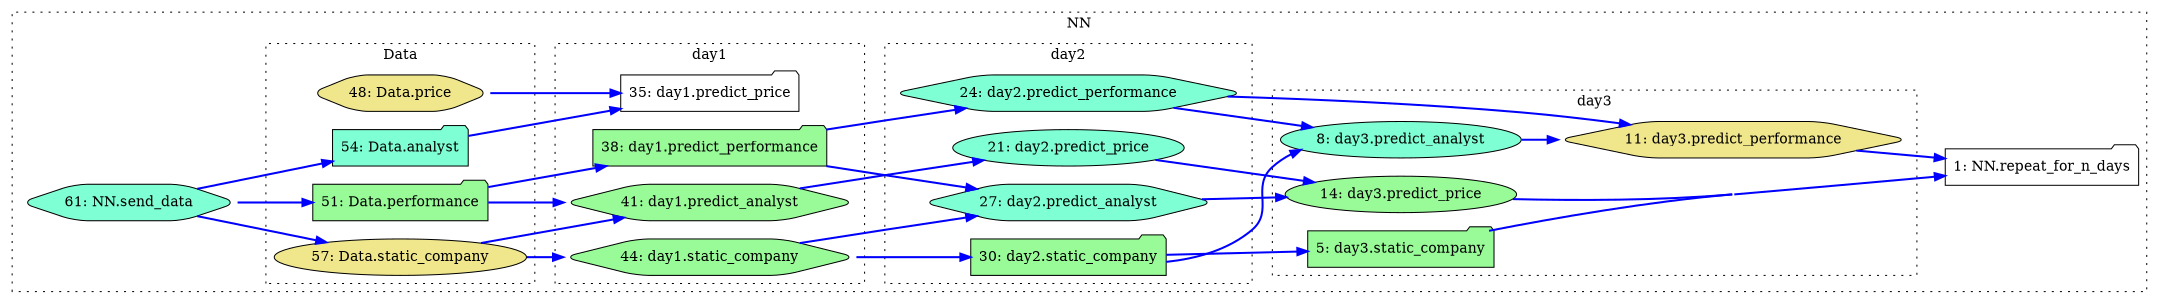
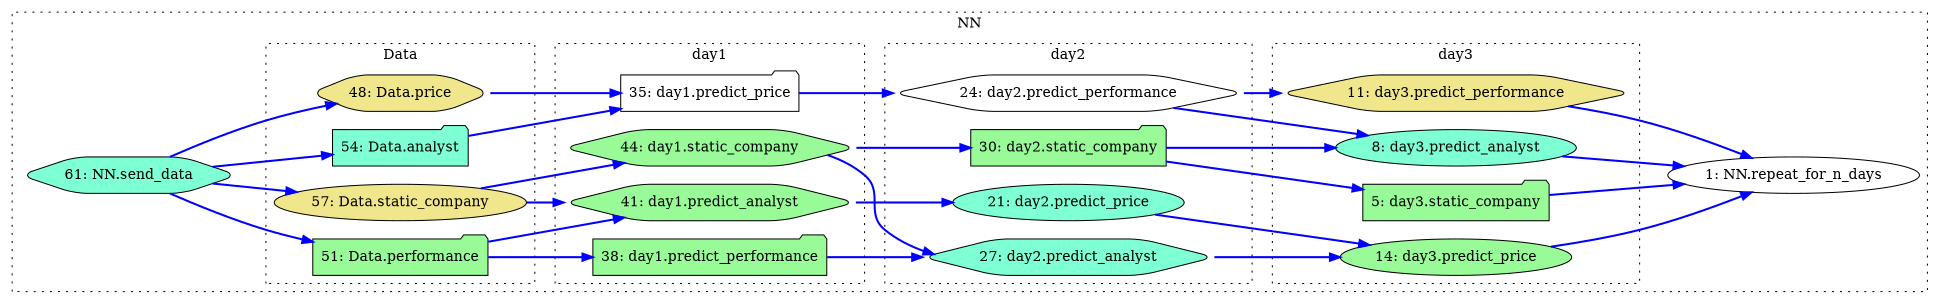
  digraph {
    concentrate=true
    rankdir=LR
    node [fillcolor=palegreen shape=folder splines=ortho style="rounded,filled"]
    edge [color=blue penwidth=2]
    n1 [label="5: day3.static_company"]
    n2 [fillcolor=aquamarine label="8: day3.predict_analyst" shape=ellipse]
    n3 [fillcolor=khaki label="11: day3.predict_performance" shape=hexagon]
    n4 [label="14: day3.predict_price" shape=ellipse]
    n5 [fillcolor=aquamarine label="21: day2.predict_price" shape=ellipse]
-   n6 [fillcolor=aquamarine label="24: day2.predict_performance" shape=hexagon]
+   n6 [fillcolor=white label="24: day2.predict_performance" shape=hexagon]
    n7 [fillcolor=aquamarine label="27: day2.predict_analyst" shape=hexagon]
    n8 [label="30: day2.static_company"]
    n9 [fillcolor=white label="35: day1.predict_price"]
    n10 [label="38: day1.predict_performance"]
    n11 [label="41: day1.predict_analyst" shape=hexagon]
    n12 [label="44: day1.static_company" shape=hexagon]
    n13 [fillcolor=khaki label="48: Data.price" shape=hexagon]
    n14 [label="51: Data.performance"]
    n15 [fillcolor=aquamarine label="54: Data.analyst"]
    n16 [fillcolor=khaki label="57: Data.static_company" shape=ellipse]
-   n17 [fillcolor=white label="1: NN.repeat_for_n_days"]
+   n17 [fillcolor=white label="1: NN.repeat_for_n_days" shape=ellipse]
    n18 [fillcolor=aquamarine label="61: NN.send_data" shape=hexagon]
    subgraph cluster_1 {
      color=black
      label=NN
      style=dotted
      n17
      n18
      subgraph cluster_2 {
        color=black
        label=day3
        style=dotted
        n1
        n2
        n3
        n4
      }
      subgraph cluster_3 {
        color=black
        label=day2
        style=dotted
        n5
        n6
        n7
        n8
      }
      subgraph cluster_4 {
        color=black
        label=day1
        style=dotted
        n9
        n10
        n11
        n12
      }
      subgraph cluster_5 {
        color=black
        label=Data
        style=dotted
        n13
        n14
        n15
        n16
      }
    }
    n1 -> n17
-   n2 -> n3
+   n2 -> n17
    n3 -> n17
    n4 -> n17
    n5 -> n4
    n6 -> n2
    n6 -> n3
    n7 -> n4
    n8 -> n1
    n8 -> n2
-   n10 -> n6
+   n9 -> n6
    n10 -> n7
    n11 -> n5
    n12 -> n7
    n12 -> n8
    n13 -> n9
    n14 -> n10
    n14 -> n11
    n15 -> n9
    n16 -> n11
    n16 -> n12
+   n18 -> n13
    n18 -> n14
    n18 -> n15
    n18 -> n16
  }
